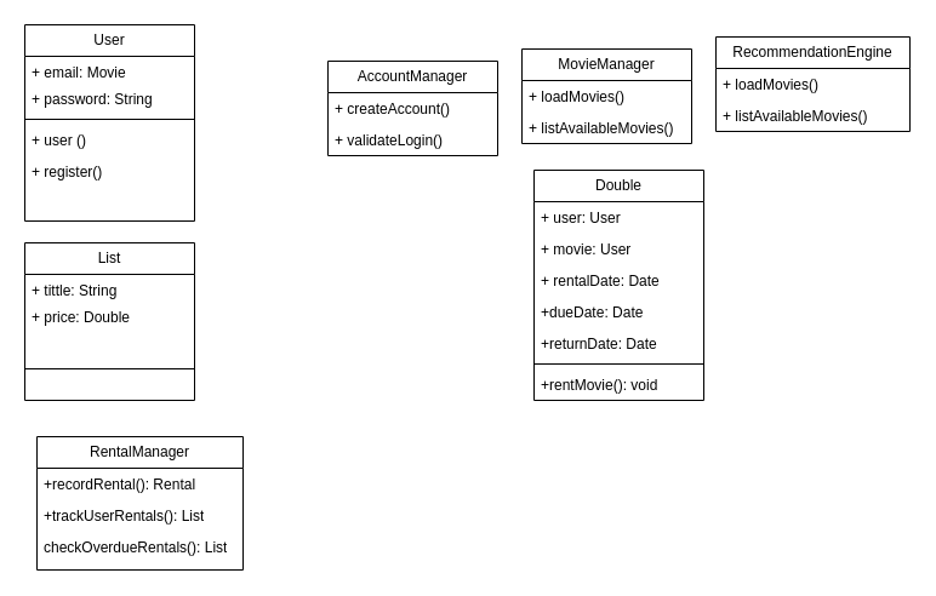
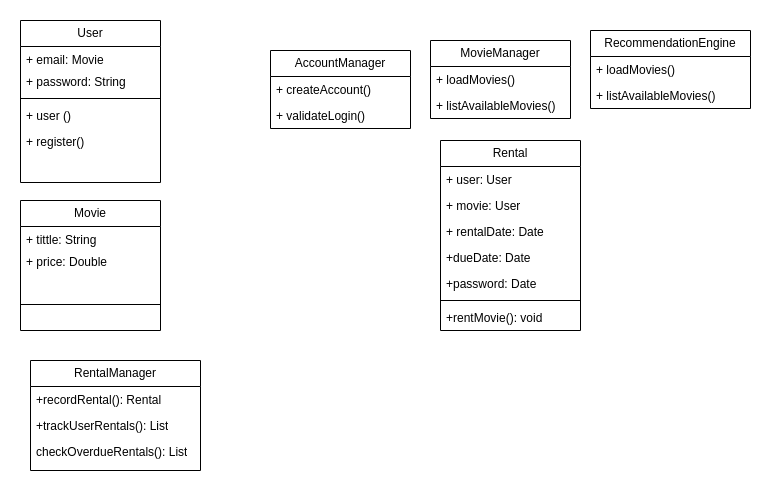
  <mxCell id="0" />
  <mxCell id="1" parent="0" />
  <mxCell id="2" value="User" style="swimlane;fontStyle=0;childLayout=stackLayout;horizontal=1;startSize=26;fillColor=none;horizontalStack=0;resizeParent=1;resizeParentMax=0;resizeLast=0;collapsible=1;marginBottom=0;whiteSpace=wrap;html=1;" vertex="1" parent="1"><mxGeometry x="20" y="20" width="140" height="162" as="geometry" /></mxCell>
  <mxCell id="3" value="+ email: Movie" style="text;strokeColor=none;fillColor=none;align=left;verticalAlign=top;spacingLeft=4;spacingRight=4;overflow=hidden;rotatable=0;points=[[0,0.5],[1,0.5]];portConstraint=eastwest;whiteSpace=wrap;html=1;" vertex="1" parent="2"><mxGeometry y="26" width="140" height="22" as="geometry" /></mxCell>
  <mxCell id="4" value="+ password: String" style="text;strokeColor=none;fillColor=none;align=left;verticalAlign=top;spacingLeft=4;spacingRight=4;overflow=hidden;rotatable=0;points=[[0,0.5],[1,0.5]];portConstraint=eastwest;whiteSpace=wrap;html=1;" vertex="1" parent="2"><mxGeometry y="48" width="140" height="26" as="geometry" /></mxCell>
  <mxCell id="5" value="" style="line;strokeWidth=1;fillColor=none;align=left;verticalAlign=middle;spacingTop=-1;spacingLeft=3;spacingRight=3;rotatable=0;labelPosition=right;points=[];portConstraint=eastwest;strokeColor=inherit;" vertex="1" parent="2"><mxGeometry y="74" width="140" height="8" as="geometry" /></mxCell>
  <mxCell id="6" value="+ user ()&lt;br&gt;" style="text;strokeColor=none;fillColor=none;align=left;verticalAlign=top;spacingLeft=4;spacingRight=4;overflow=hidden;rotatable=0;points=[[0,0.5],[1,0.5]];portConstraint=eastwest;whiteSpace=wrap;html=1;" vertex="1" parent="2"><mxGeometry y="82" width="140" height="26" as="geometry" /></mxCell>
  <mxCell id="7" value="+ register()" style="text;strokeColor=none;fillColor=none;align=left;verticalAlign=top;spacingLeft=4;spacingRight=4;overflow=hidden;rotatable=0;points=[[0,0.5],[1,0.5]];portConstraint=eastwest;whiteSpace=wrap;html=1;" vertex="1" parent="2"><mxGeometry y="108" width="140" height="54" as="geometry" /></mxCell>
  <mxCell id="8" value="AccountManager" style="swimlane;fontStyle=0;childLayout=stackLayout;horizontal=1;startSize=26;fillColor=none;horizontalStack=0;resizeParent=1;resizeParentMax=0;resizeLast=0;collapsible=1;marginBottom=0;whiteSpace=wrap;html=1;" vertex="1" parent="1"><mxGeometry x="270" y="50" width="140" height="78" as="geometry" /></mxCell>
  <mxCell id="9" value="+ createAccount()" style="text;strokeColor=none;fillColor=none;align=left;verticalAlign=top;spacingLeft=4;spacingRight=4;overflow=hidden;rotatable=0;points=[[0,0.5],[1,0.5]];portConstraint=eastwest;whiteSpace=wrap;html=1;" vertex="1" parent="8"><mxGeometry y="26" width="140" height="26" as="geometry" /></mxCell>
  <mxCell id="10" value="+ validateLogin()" style="text;strokeColor=none;fillColor=none;align=left;verticalAlign=top;spacingLeft=4;spacingRight=4;overflow=hidden;rotatable=0;points=[[0,0.5],[1,0.5]];portConstraint=eastwest;whiteSpace=wrap;html=1;" vertex="1" parent="8"><mxGeometry y="52" width="140" height="26" as="geometry" /></mxCell>
- <mxCell id="11" value="List" style="swimlane;fontStyle=0;childLayout=stackLayout;horizontal=1;startSize=26;fillColor=none;horizontalStack=0;resizeParent=1;resizeParentMax=0;resizeLast=0;collapsible=1;marginBottom=0;whiteSpace=wrap;html=1;" vertex="1" parent="1"><mxGeometry x="20" y="200" width="140" height="130" as="geometry" /></mxCell>
+ <mxCell id="11" value="Movie" style="swimlane;fontStyle=0;childLayout=stackLayout;horizontal=1;startSize=26;fillColor=none;horizontalStack=0;resizeParent=1;resizeParentMax=0;resizeLast=0;collapsible=1;marginBottom=0;whiteSpace=wrap;html=1;" vertex="1" parent="1"><mxGeometry x="20" y="200" width="140" height="130" as="geometry" /></mxCell>
  <mxCell id="12" value="+ tittle: String" style="text;strokeColor=none;fillColor=none;align=left;verticalAlign=top;spacingLeft=4;spacingRight=4;overflow=hidden;rotatable=0;points=[[0,0.5],[1,0.5]];portConstraint=eastwest;whiteSpace=wrap;html=1;" vertex="1" parent="11"><mxGeometry y="26" width="140" height="22" as="geometry" /></mxCell>
  <mxCell id="13" value="+ price: Double" style="text;strokeColor=none;fillColor=none;align=left;verticalAlign=top;spacingLeft=4;spacingRight=4;overflow=hidden;rotatable=0;points=[[0,0.5],[1,0.5]];portConstraint=eastwest;whiteSpace=wrap;html=1;" vertex="1" parent="11"><mxGeometry y="48" width="140" height="82" as="geometry" /></mxCell>
  <mxCell id="14" value="" style="line;strokeWidth=1;fillColor=none;align=left;verticalAlign=middle;spacingTop=-1;spacingLeft=3;spacingRight=3;rotatable=0;labelPosition=right;points=[];portConstraint=eastwest;strokeColor=inherit;" vertex="1" parent="1"><mxGeometry x="20" y="300" width="140" height="8" as="geometry" /></mxCell>
  <mxCell id="15" value="MovieManager" style="swimlane;fontStyle=0;childLayout=stackLayout;horizontal=1;startSize=26;fillColor=none;horizontalStack=0;resizeParent=1;resizeParentMax=0;resizeLast=0;collapsible=1;marginBottom=0;whiteSpace=wrap;html=1;" vertex="1" parent="1"><mxGeometry x="430" y="40" width="140" height="78" as="geometry" /></mxCell>
  <mxCell id="16" value="+&amp;nbsp;loadMovies()" style="text;strokeColor=none;fillColor=none;align=left;verticalAlign=top;spacingLeft=4;spacingRight=4;overflow=hidden;rotatable=0;points=[[0,0.5],[1,0.5]];portConstraint=eastwest;whiteSpace=wrap;html=1;" vertex="1" parent="15"><mxGeometry y="26" width="140" height="26" as="geometry" /></mxCell>
  <mxCell id="17" value="+&amp;nbsp;listAvailableMovies()" style="text;strokeColor=none;fillColor=none;align=left;verticalAlign=top;spacingLeft=4;spacingRight=4;overflow=hidden;rotatable=0;points=[[0,0.5],[1,0.5]];portConstraint=eastwest;whiteSpace=wrap;html=1;" vertex="1" parent="15"><mxGeometry y="52" width="140" height="26" as="geometry" /></mxCell>
- <mxCell id="18" value="Double" style="swimlane;fontStyle=0;childLayout=stackLayout;horizontal=1;startSize=26;fillColor=none;horizontalStack=0;resizeParent=1;resizeParentMax=0;resizeLast=0;collapsible=1;marginBottom=0;whiteSpace=wrap;html=1;" vertex="1" parent="1"><mxGeometry x="440" y="140" width="140" height="190" as="geometry" /></mxCell>
+ <mxCell id="18" value="Rental" style="swimlane;fontStyle=0;childLayout=stackLayout;horizontal=1;startSize=26;fillColor=none;horizontalStack=0;resizeParent=1;resizeParentMax=0;resizeLast=0;collapsible=1;marginBottom=0;whiteSpace=wrap;html=1;" vertex="1" parent="1"><mxGeometry x="440" y="140" width="140" height="190" as="geometry" /></mxCell>
  <mxCell id="19" value="+ user: User" style="text;strokeColor=none;fillColor=none;align=left;verticalAlign=top;spacingLeft=4;spacingRight=4;overflow=hidden;rotatable=0;points=[[0,0.5],[1,0.5]];portConstraint=eastwest;whiteSpace=wrap;html=1;" vertex="1" parent="18"><mxGeometry y="26" width="140" height="26" as="geometry" /></mxCell>
  <mxCell id="20" value="+ movie: User" style="text;strokeColor=none;fillColor=none;align=left;verticalAlign=top;spacingLeft=4;spacingRight=4;overflow=hidden;rotatable=0;points=[[0,0.5],[1,0.5]];portConstraint=eastwest;whiteSpace=wrap;html=1;" vertex="1" parent="18"><mxGeometry y="52" width="140" height="26" as="geometry" /></mxCell>
  <mxCell id="21" value="+&amp;nbsp;rentalDate: Date" style="text;strokeColor=none;fillColor=none;align=left;verticalAlign=top;spacingLeft=4;spacingRight=4;overflow=hidden;rotatable=0;points=[[0,0.5],[1,0.5]];portConstraint=eastwest;whiteSpace=wrap;html=1;" vertex="1" parent="18"><mxGeometry y="78" width="140" height="26" as="geometry" /></mxCell>
  <mxCell id="22" value="+dueDate: Date" style="text;strokeColor=none;fillColor=none;align=left;verticalAlign=top;spacingLeft=4;spacingRight=4;overflow=hidden;rotatable=0;points=[[0,0.5],[1,0.5]];portConstraint=eastwest;whiteSpace=wrap;html=1;" vertex="1" parent="18"><mxGeometry y="104" width="140" height="26" as="geometry" /></mxCell>
- <mxCell id="23" value="+returnDate: Date&lt;br/&gt;&lt;span style=&quot;color: rgb(255, 255, 255); font-family: &amp;quot;Söhne Mono&amp;quot;, Monaco, &amp;quot;Andale Mono&amp;quot;, &amp;quot;Ubuntu Mono&amp;quot;, monospace; font-size: 14px; background-color: rgb(0, 0, 0);&quot;&gt;&lt;br/&gt;&lt;/span&gt;" style="text;strokeColor=none;fillColor=none;align=left;verticalAlign=top;spacingLeft=4;spacingRight=4;overflow=hidden;rotatable=0;points=[[0,0.5],[1,0.5]];portConstraint=eastwest;whiteSpace=wrap;html=1;" vertex="1" parent="18"><mxGeometry y="130" width="140" height="26" as="geometry" /></mxCell>
+ <mxCell id="23" value="+password: Date&lt;br/&gt;&lt;span style=&quot;color: rgb(255, 255, 255); font-family: &amp;quot;Söhne Mono&amp;quot;, Monaco, &amp;quot;Andale Mono&amp;quot;, &amp;quot;Ubuntu Mono&amp;quot;, monospace; font-size: 14px; background-color: rgb(0, 0, 0);&quot;&gt;&lt;br/&gt;&lt;/span&gt;" style="text;strokeColor=none;fillColor=none;align=left;verticalAlign=top;spacingLeft=4;spacingRight=4;overflow=hidden;rotatable=0;points=[[0,0.5],[1,0.5]];portConstraint=eastwest;whiteSpace=wrap;html=1;" vertex="1" parent="18"><mxGeometry y="130" width="140" height="26" as="geometry" /></mxCell>
  <mxCell id="24" value="" style="line;strokeWidth=1;fillColor=none;align=left;verticalAlign=middle;spacingTop=-1;spacingLeft=3;spacingRight=3;rotatable=0;labelPosition=right;points=[];portConstraint=eastwest;strokeColor=inherit;" vertex="1" parent="18"><mxGeometry y="156" width="140" height="8" as="geometry" /></mxCell>
  <mxCell id="25" value="+rentMovie(): void" style="text;strokeColor=none;fillColor=none;align=left;verticalAlign=top;spacingLeft=4;spacingRight=4;overflow=hidden;rotatable=0;points=[[0,0.5],[1,0.5]];portConstraint=eastwest;whiteSpace=wrap;html=1;" vertex="1" parent="18"><mxGeometry y="164" width="140" height="26" as="geometry" /></mxCell>
  <mxCell id="26" value="RentalManager" style="swimlane;fontStyle=0;childLayout=stackLayout;horizontal=1;startSize=26;fillColor=none;horizontalStack=0;resizeParent=1;resizeParentMax=0;resizeLast=0;collapsible=1;marginBottom=0;whiteSpace=wrap;html=1;" vertex="1" parent="1"><mxGeometry x="30" y="360" width="170" height="110" as="geometry" /></mxCell>
  <mxCell id="27" value="+recordRental(): Rental" style="text;strokeColor=none;fillColor=none;align=left;verticalAlign=top;spacingLeft=4;spacingRight=4;overflow=hidden;rotatable=0;points=[[0,0.5],[1,0.5]];portConstraint=eastwest;whiteSpace=wrap;html=1;" vertex="1" parent="26"><mxGeometry y="26" width="170" height="26" as="geometry" /></mxCell>
  <mxCell id="28" value="+trackUserRentals(): List" style="text;strokeColor=none;fillColor=none;align=left;verticalAlign=top;spacingLeft=4;spacingRight=4;overflow=hidden;rotatable=0;points=[[0,0.5],[1,0.5]];portConstraint=eastwest;whiteSpace=wrap;html=1;" vertex="1" parent="26"><mxGeometry y="52" width="170" height="26" as="geometry" /></mxCell>
  <mxCell id="29" value="checkOverdueRentals(): List" style="text;strokeColor=none;fillColor=none;align=left;verticalAlign=top;spacingLeft=4;spacingRight=4;overflow=hidden;rotatable=0;points=[[0,0.5],[1,0.5]];portConstraint=eastwest;whiteSpace=wrap;html=1;" vertex="1" parent="26"><mxGeometry y="78" width="170" height="32" as="geometry" /></mxCell>
  <mxCell id="30" value="RecommendationEngine" style="swimlane;fontStyle=0;childLayout=stackLayout;horizontal=1;startSize=26;fillColor=none;horizontalStack=0;resizeParent=1;resizeParentMax=0;resizeLast=0;collapsible=1;marginBottom=0;whiteSpace=wrap;html=1;" vertex="1" parent="1"><mxGeometry x="590" y="30" width="160" height="78" as="geometry" /></mxCell>
  <mxCell id="31" value="+&amp;nbsp;loadMovies()" style="text;strokeColor=none;fillColor=none;align=left;verticalAlign=top;spacingLeft=4;spacingRight=4;overflow=hidden;rotatable=0;points=[[0,0.5],[1,0.5]];portConstraint=eastwest;whiteSpace=wrap;html=1;" vertex="1" parent="30"><mxGeometry y="26" width="160" height="26" as="geometry" /></mxCell>
  <mxCell id="32" value="+&amp;nbsp;listAvailableMovies()" style="text;strokeColor=none;fillColor=none;align=left;verticalAlign=top;spacingLeft=4;spacingRight=4;overflow=hidden;rotatable=0;points=[[0,0.5],[1,0.5]];portConstraint=eastwest;whiteSpace=wrap;html=1;" vertex="1" parent="30"><mxGeometry y="52" width="160" height="26" as="geometry" /></mxCell>
